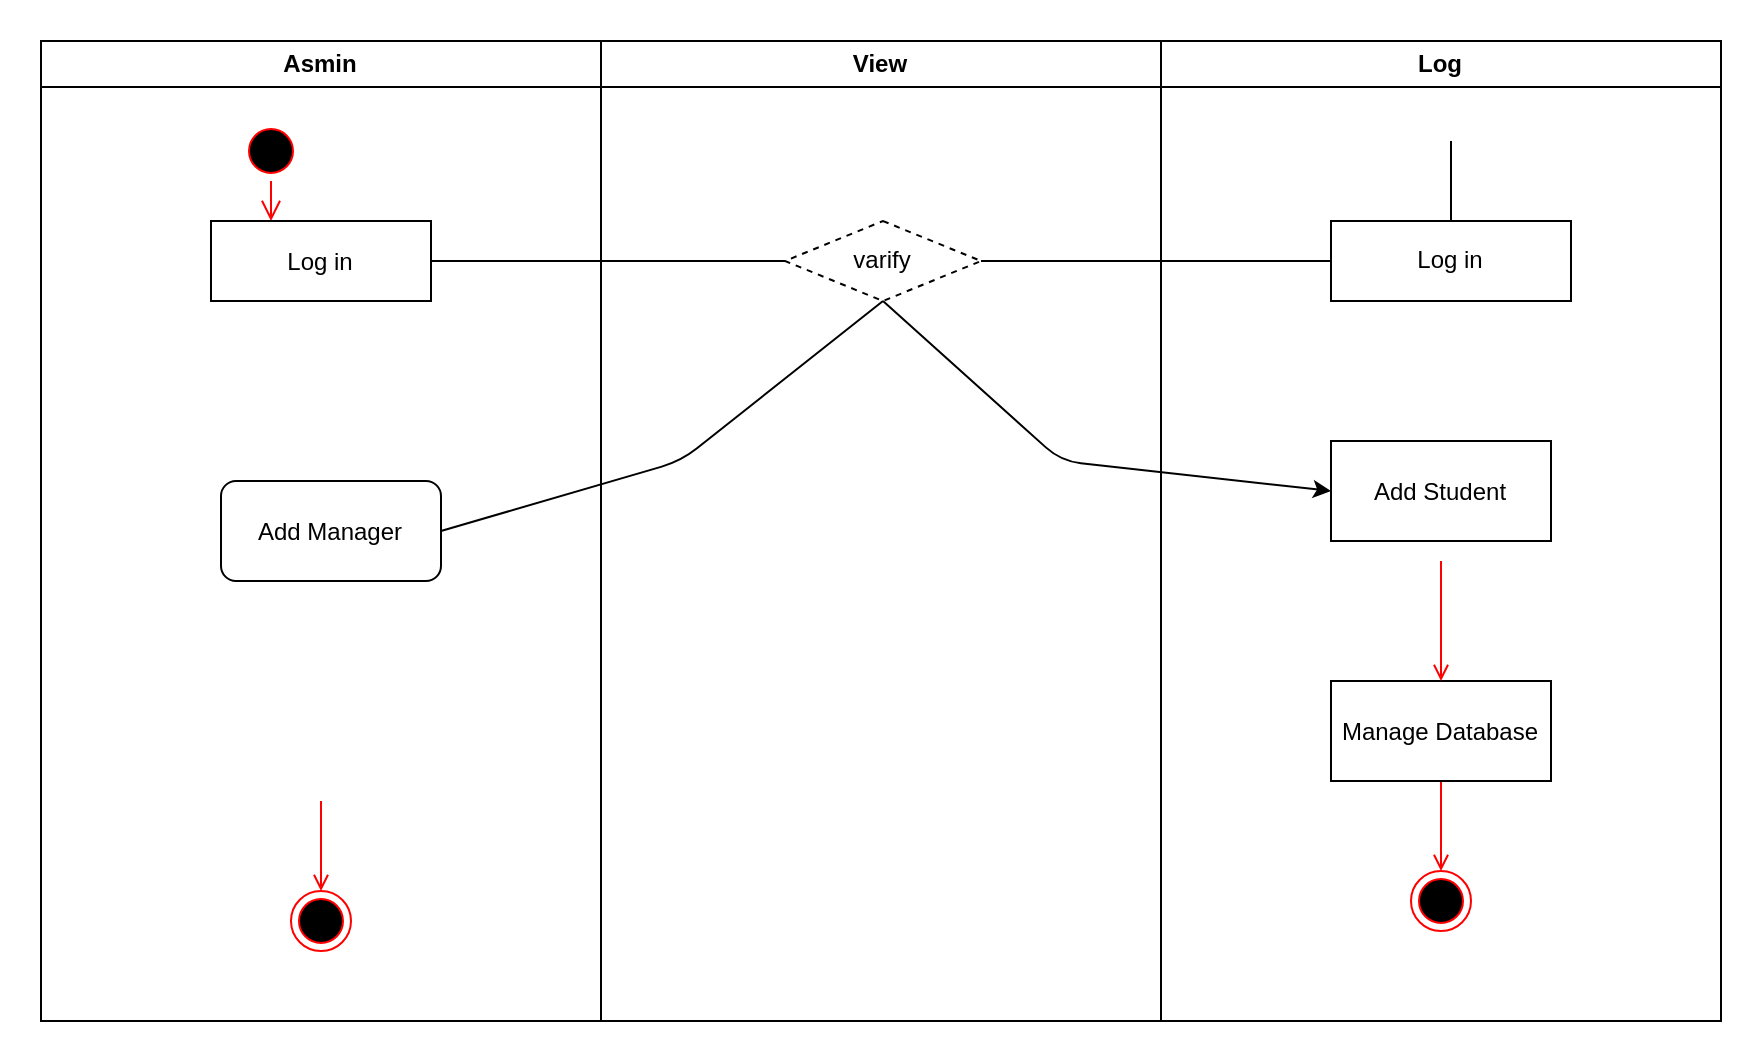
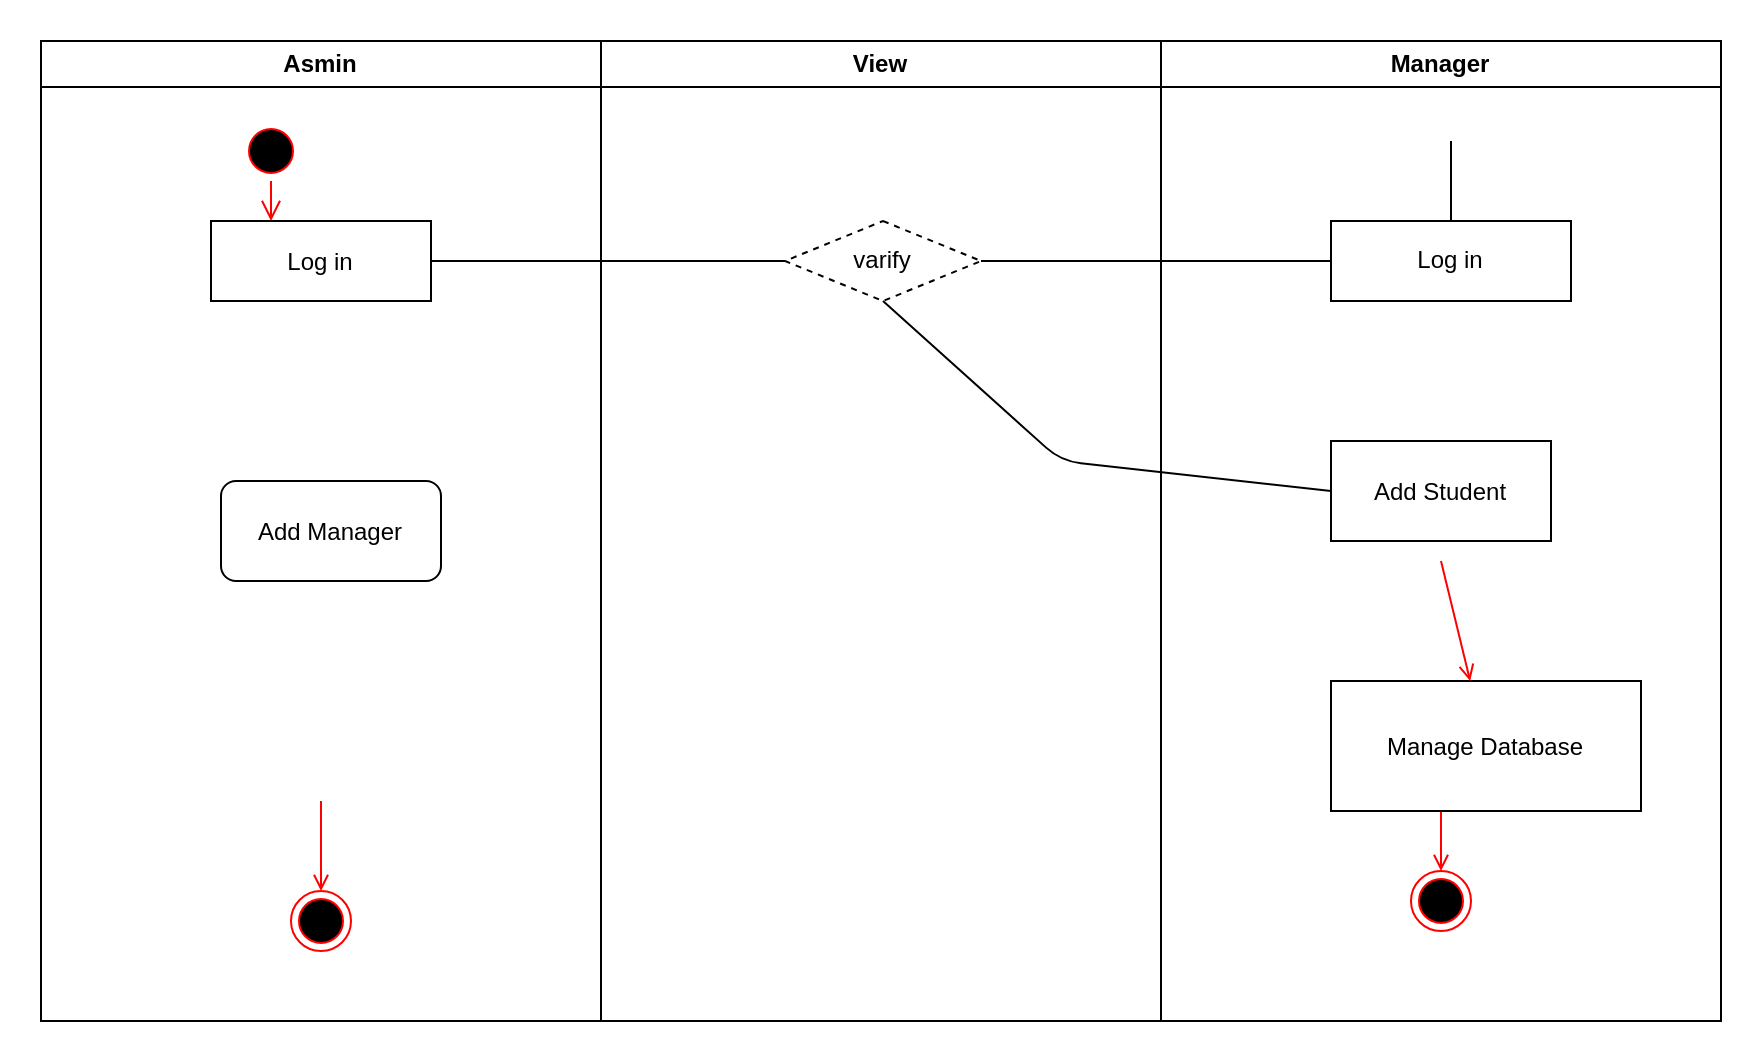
  <mxCell id="0" />
  <mxCell id="1" parent="0" />
  <mxCell id="2" value="Asmin" style="swimlane;whiteSpace=wrap;startSize=23;" vertex="1" parent="1"><mxGeometry x="20" y="20" width="280" height="490" as="geometry" /></mxCell>
  <mxCell id="3" value="" style="ellipse;shape=startState;fillColor=#000000;strokeColor=#ff0000;" vertex="1" parent="2"><mxGeometry x="100" y="40" width="30" height="30" as="geometry" /></mxCell>
  <mxCell id="4" value="" style="edgeStyle=elbowEdgeStyle;elbow=horizontal;verticalAlign=bottom;endArrow=open;endSize=8;strokeColor=#FF0000;endFill=1;rounded=0" edge="1" parent="2" source="3" target="5"><mxGeometry x="100" y="40" as="geometry"><mxPoint x="115" y="110" as="targetPoint" /></mxGeometry></mxCell>
  <mxCell id="5" value="Log in" style="" vertex="1" parent="2"><mxGeometry x="85" y="90" width="110" height="40" as="geometry" /></mxCell>
  <mxCell id="6" value="Add Manager" style="rounded=1;" vertex="1" parent="2"><mxGeometry x="90" y="220" width="110" height="50" as="geometry" /></mxCell>
  <mxCell id="7" value="" style="endArrow=open;strokeColor=#FF0000;endFill=1;rounded=0" edge="1" parent="2" target="8"><mxGeometry relative="1" as="geometry"><mxPoint x="140" y="380" as="sourcePoint" /></mxGeometry></mxCell>
  <mxCell id="8" value="" style="ellipse;shape=endState;fillColor=#000000;strokeColor=#ff0000" vertex="1" parent="2"><mxGeometry x="125" y="425" width="30" height="30" as="geometry" /></mxCell>
  <mxCell id="9" value="View" style="swimlane;whiteSpace=wrap;startSize=23;" vertex="1" parent="1"><mxGeometry x="300" y="20" width="280" height="490" as="geometry" /></mxCell>
  <mxCell id="10" value="varify" style="rhombus;whiteSpace=wrap;html=1;dashed=1;" vertex="1" parent="9"><mxGeometry x="92" y="90" width="98" height="40" as="geometry" /></mxCell>
- <mxCell id="11" value="Log" style="swimlane;whiteSpace=wrap;startSize=23;" vertex="1" parent="1"><mxGeometry x="580" y="20" width="280" height="490" as="geometry" /></mxCell>
+ <mxCell id="11" value="Manager" style="swimlane;whiteSpace=wrap;startSize=23;" vertex="1" parent="1"><mxGeometry x="580" y="20" width="280" height="490" as="geometry" /></mxCell>
  <mxCell id="12" value="Log in" style="rounded=0;whiteSpace=wrap;html=1;" vertex="1" parent="11"><mxGeometry x="85" y="90" width="120" height="40" as="geometry" /></mxCell>
  <mxCell id="13" value="" style="endArrow=none;html=1;exitX=0.5;exitY=0;exitDx=0;exitDy=0;" edge="1" parent="11" source="12"><mxGeometry width="50" height="50" relative="1" as="geometry"><mxPoint x="119.5" y="95" as="sourcePoint" /><mxPoint x="145" y="50" as="targetPoint" /></mxGeometry></mxCell>
  <mxCell id="14" value="Add Student" style="" vertex="1" parent="11"><mxGeometry x="85" y="200" width="110" height="50" as="geometry" /></mxCell>
  <mxCell id="15" value="" style="endArrow=open;strokeColor=#FF0000;endFill=1;rounded=0" edge="1" parent="11" target="16"><mxGeometry relative="1" as="geometry"><mxPoint x="140" y="370" as="sourcePoint" /></mxGeometry></mxCell>
  <mxCell id="16" value="" style="ellipse;shape=endState;fillColor=#000000;strokeColor=#ff0000" vertex="1" parent="11"><mxGeometry x="125" y="415" width="30" height="30" as="geometry" /></mxCell>
  <mxCell id="17" value="" style="endArrow=none;html=1;exitX=1;exitY=0.5;exitDx=0;exitDy=0;entryX=0;entryY=0.5;entryDx=0;entryDy=0;" edge="1" parent="1" source="5" target="10"><mxGeometry width="50" height="50" relative="1" as="geometry"><mxPoint x="282.5" y="163" as="sourcePoint" /><mxPoint x="332.5" y="113" as="targetPoint" /></mxGeometry></mxCell>
  <mxCell id="18" value="" style="endArrow=none;html=1;exitX=1;exitY=0.5;exitDx=0;exitDy=0;entryX=0;entryY=0.5;entryDx=0;entryDy=0;" edge="1" parent="1" source="10" target="12"><mxGeometry width="50" height="50" relative="1" as="geometry"><mxPoint x="500" y="135" as="sourcePoint" /><mxPoint x="669" y="135" as="targetPoint" /></mxGeometry></mxCell>
- <mxCell id="19" value="Manage Database" style="" vertex="1" parent="1"><mxGeometry x="665" y="340" width="110" height="50" as="geometry" /></mxCell>
+ <mxCell id="19" value="Manage Database" style="" vertex="1" parent="1"><mxGeometry x="665" y="340" width="155" height="65" as="geometry" /></mxCell>
  <mxCell id="20" value="" style="endArrow=open;strokeColor=#FF0000;endFill=1;rounded=0" edge="1" parent="1" target="19"><mxGeometry relative="1" as="geometry"><mxPoint x="720" y="280" as="sourcePoint" /></mxGeometry></mxCell>
- <mxCell id="21" value="" style="endArrow=none;html=1;exitX=1;exitY=0.5;exitDx=0;exitDy=0;entryX=0.5;entryY=1;entryDx=0;entryDy=0;" edge="1" parent="1" source="6" target="10"><mxGeometry width="50" height="50" relative="1" as="geometry"><mxPoint x="240" y="270" as="sourcePoint" /><mxPoint x="417" y="270" as="targetPoint" /><Array as="points"><mxPoint x="340" y="230" /></Array></mxGeometry></mxCell>
- <mxCell id="22" value="" style="endArrow=classic;html=1;exitX=0.5;exitY=1;exitDx=0;exitDy=0;entryX=0;entryY=0.5;entryDx=0;entryDy=0;" edge="1" parent="1" source="10" target="14"><mxGeometry width="50" height="50" relative="1" as="geometry"><mxPoint x="380" y="220" as="sourcePoint" /><mxPoint x="557" y="220" as="targetPoint" /><Array as="points"><mxPoint x="530" y="230" /></Array></mxGeometry></mxCell>
+ <mxCell id="22" value="" style="endArrow=none;html=1;exitX=0.5;exitY=1;exitDx=0;exitDy=0;entryX=0;entryY=0.5;entryDx=0;entryDy=0;" edge="1" parent="1" source="10" target="14"><mxGeometry width="50" height="50" relative="1" as="geometry"><mxPoint x="380" y="220" as="sourcePoint" /><mxPoint x="557" y="220" as="targetPoint" /><Array as="points"><mxPoint x="530" y="230" /></Array></mxGeometry></mxCell>
